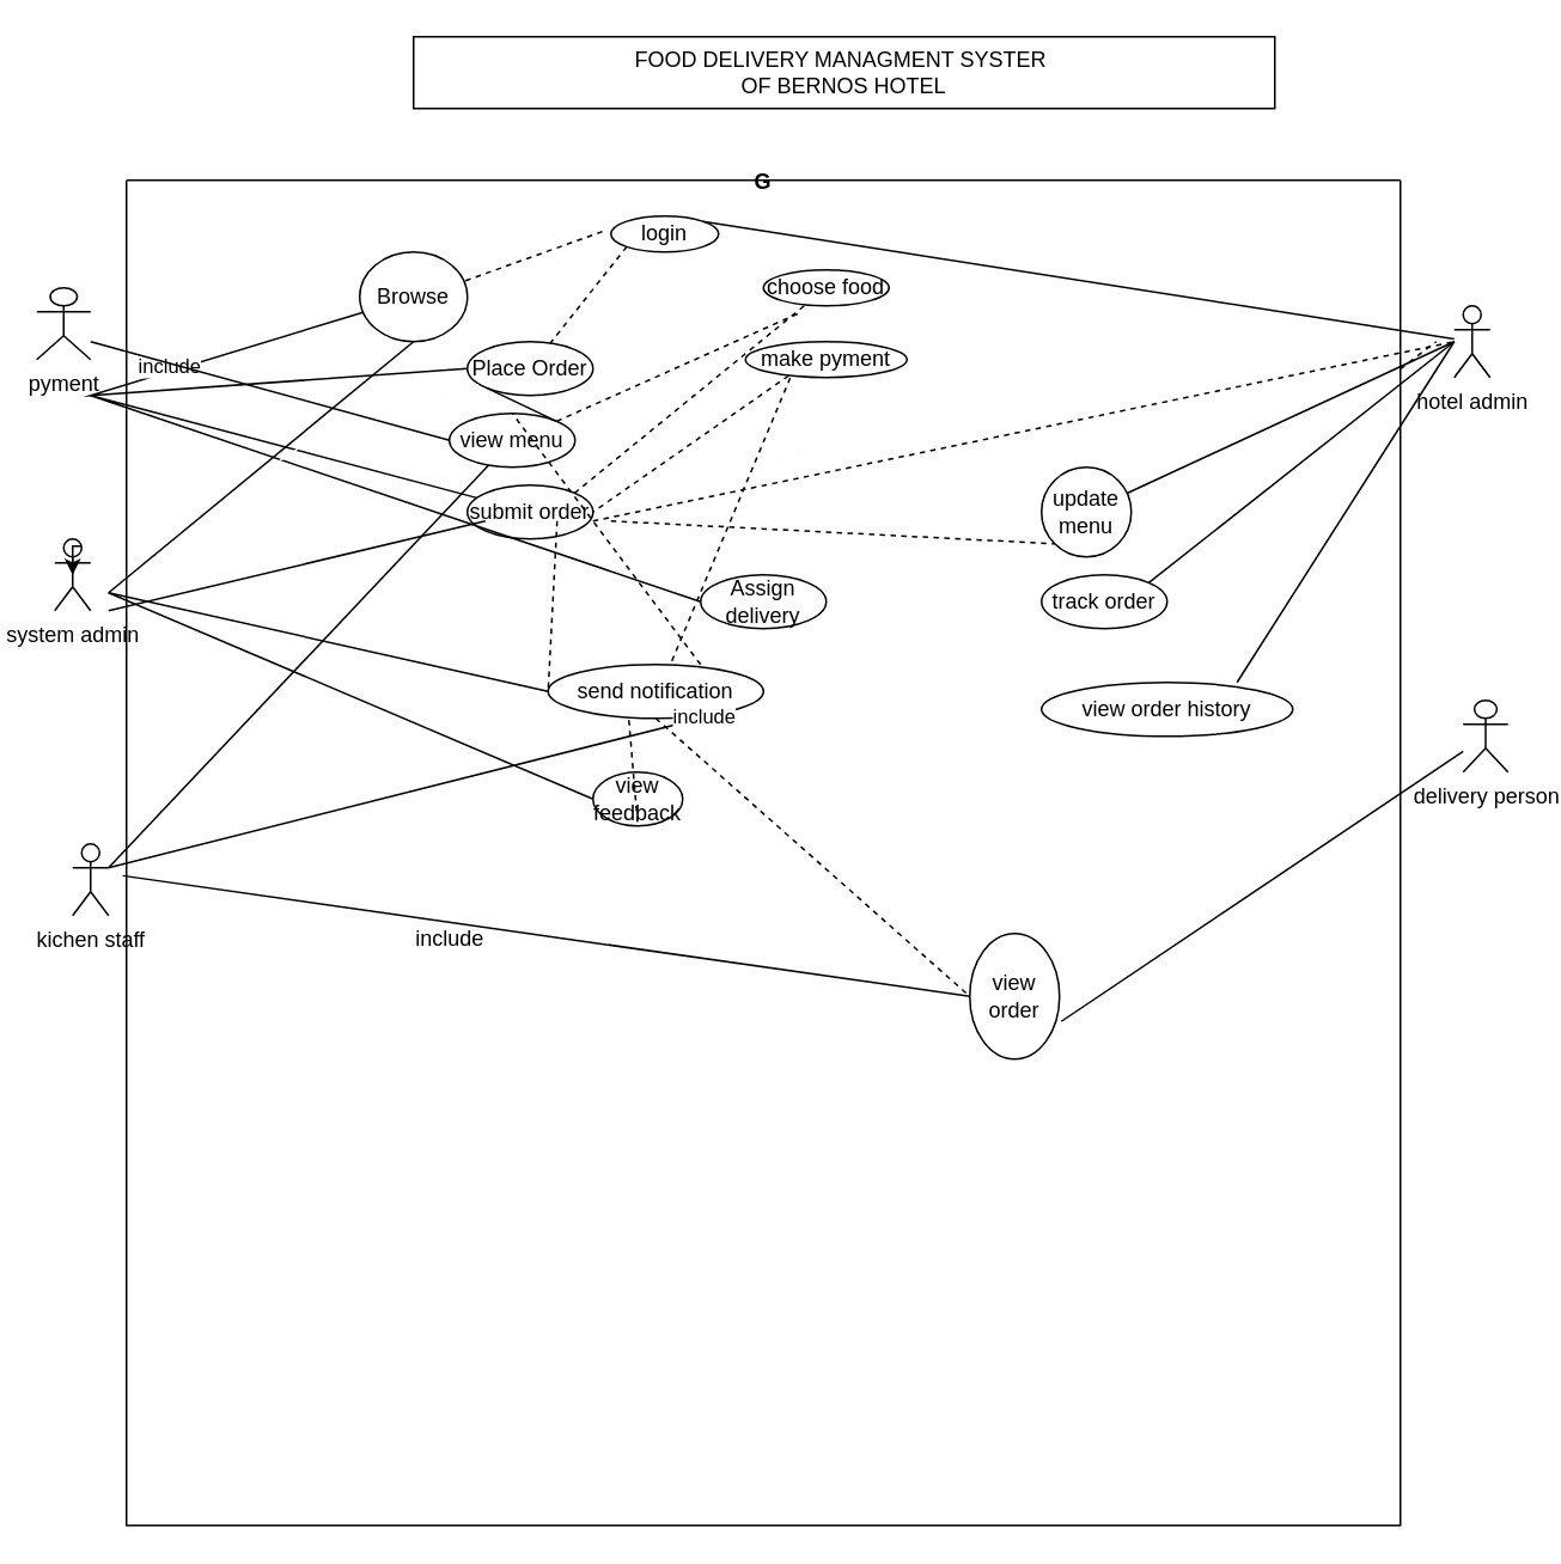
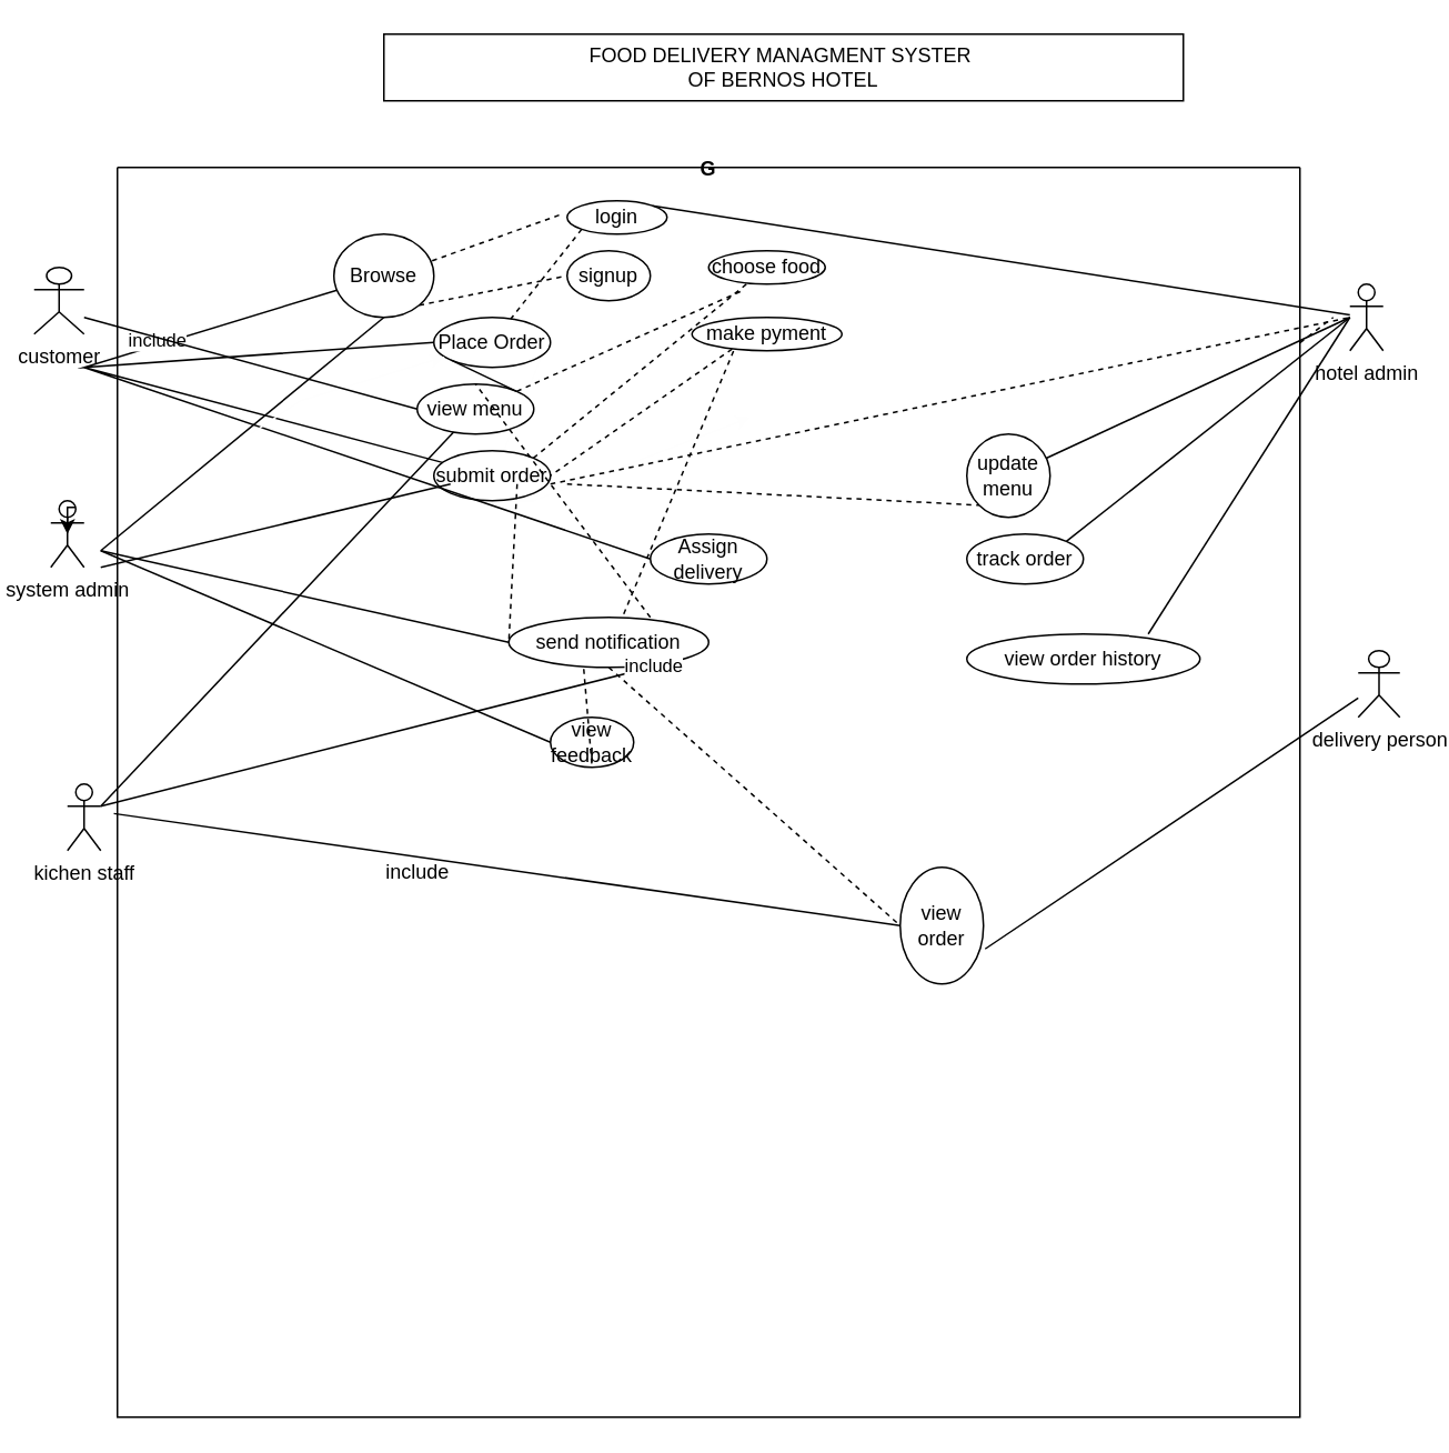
  <mxCell id="0" />
  <mxCell id="1" parent="0" />
  <mxCell id="2" value="" style="endArrow=classic;html=1;rounded=0;exitX=1;exitY=0.333;exitDx=0;exitDy=0;exitPerimeter=0;strokeColor=light-dark(#FEFEFE,#FFFFFF);" parent="1" source="7" edge="1"><mxGeometry width="50" height="50" relative="1" as="geometry"><mxPoint x="150" y="260" as="sourcePoint" /><mxPoint x="450" y="250" as="targetPoint" /><Array as="points"><mxPoint x="290" y="300" /><mxPoint x="320" y="300" /></Array></mxGeometry></mxCell>
  <mxCell id="3" value="FOOD DELIVERY MANAGMENT SYSTER&amp;nbsp;&lt;div&gt;OF BERNOS HOTEL&lt;/div&gt;" style="whiteSpace=wrap;html=1;align=center;" parent="1" vertex="1"><mxGeometry x="230" y="20" width="480" height="40" as="geometry" /></mxCell>
  <mxCell id="4" value="G" style="swimlane;startSize=0;" parent="1" vertex="1"><mxGeometry x="70" y="100" width="710" height="750" as="geometry" /></mxCell>
  <mxCell id="5" value="Browse" style="shape=ellipse;html=1;dashed=0;whiteSpace=wrap;perimeter=ellipsePerimeter;" parent="4" vertex="1"><mxGeometry x="130" y="40" width="60" height="50" as="geometry" /></mxCell>
  <mxCell id="6" value="submit order" style="shape=ellipse;html=1;dashed=0;whiteSpace=wrap;perimeter=ellipsePerimeter;" parent="4" vertex="1"><mxGeometry x="190" y="170" width="70" height="30" as="geometry" /></mxCell>
  <mxCell id="7" value="Place Order" style="shape=ellipse;html=1;dashed=0;whiteSpace=wrap;perimeter=ellipsePerimeter;" parent="4" vertex="1"><mxGeometry x="190" y="90" width="70" height="30" as="geometry" /></mxCell>
  <mxCell id="8" value="" style="endArrow=none;html=1;rounded=0;exitX=0;exitY=0.5;exitDx=0;exitDy=0;" parent="4" source="7" target="5" edge="1"><mxGeometry width="50" height="50" relative="1" as="geometry"><mxPoint x="170" y="160" as="sourcePoint" /><mxPoint x="360" y="130" as="targetPoint" /><Array as="points"><mxPoint x="-20" y="120" /></Array></mxGeometry></mxCell>
  <mxCell id="9" value="include" style="edgeLabel;html=1;align=center;verticalAlign=middle;resizable=0;points=[];" parent="8" vertex="1" connectable="0"><mxGeometry x="0.393" y="3" relative="1" as="geometry"><mxPoint as="offset" /></mxGeometry></mxCell>
  <mxCell id="10" value="" style="endArrow=none;html=1;rounded=0;exitX=0;exitY=0.5;exitDx=0;exitDy=0;" parent="4" source="22" target="6" edge="1"><mxGeometry width="50" height="50" relative="1" as="geometry"><mxPoint x="180" y="210" as="sourcePoint" /><mxPoint x="370" y="130" as="targetPoint" /><Array as="points"><mxPoint x="-20" y="120" /></Array></mxGeometry></mxCell>
  <mxCell id="11" value="login" style="shape=ellipse;html=1;dashed=0;whiteSpace=wrap;perimeter=ellipsePerimeter;" parent="4" vertex="1"><mxGeometry x="270" y="20" width="60" height="20" as="geometry" /></mxCell>
  <mxCell id="12" value="" style="endArrow=none;dashed=1;html=1;rounded=0;exitX=0.983;exitY=0.32;exitDx=0;exitDy=0;exitPerimeter=0;entryX=-0.033;entryY=0.38;entryDx=0;entryDy=0;entryPerimeter=0;" parent="4" source="5" target="11" edge="1"><mxGeometry width="50" height="50" relative="1" as="geometry"><mxPoint x="460" y="190" as="sourcePoint" /><mxPoint x="510" y="140" as="targetPoint" /></mxGeometry></mxCell>
+ <mxCell id="13" value="" style="endArrow=none;dashed=1;html=1;rounded=0;exitX=1;exitY=1;exitDx=0;exitDy=0;entryX=0;entryY=0.5;entryDx=0;entryDy=0;" parent="4" source="5" target="14" edge="1"><mxGeometry width="50" height="50" relative="1" as="geometry"><mxPoint x="470" y="300" as="sourcePoint" /><mxPoint x="520" y="250" as="targetPoint" /></mxGeometry></mxCell>
+ <mxCell id="14" value="signup" style="ellipse;whiteSpace=wrap;html=1;" parent="4" vertex="1"><mxGeometry x="270" y="50" width="50" height="30" as="geometry" /></mxCell>
  <mxCell id="15" value="view feedback" style="ellipse;whiteSpace=wrap;html=1;" parent="4" vertex="1"><mxGeometry x="260" y="330" width="50" height="30" as="geometry" /></mxCell>
  <mxCell id="16" value="send notification" style="ellipse;whiteSpace=wrap;html=1;" parent="4" vertex="1"><mxGeometry x="235" y="270" width="120" height="30" as="geometry" /></mxCell>
  <mxCell id="17" value="view menu" style="ellipse;whiteSpace=wrap;html=1;" parent="4" vertex="1"><mxGeometry x="180" y="130" width="70" height="30" as="geometry" /></mxCell>
  <mxCell id="18" value="" style="endArrow=none;dashed=1;html=1;rounded=0;exitX=0;exitY=1;exitDx=0;exitDy=0;" parent="4" source="11" target="7" edge="1"><mxGeometry width="50" height="50" relative="1" as="geometry"><mxPoint x="480" y="220" as="sourcePoint" /><mxPoint x="530" y="170" as="targetPoint" /></mxGeometry></mxCell>
  <mxCell id="19" value="make pyment" style="ellipse;whiteSpace=wrap;html=1;" parent="4" vertex="1"><mxGeometry x="345" y="90" width="90" height="20" as="geometry" /></mxCell>
  <mxCell id="20" value="" style="endArrow=none;dashed=0;html=1;rounded=0;exitX=0;exitY=1;exitDx=0;exitDy=0;entryX=1;entryY=0;entryDx=0;entryDy=0;" parent="4" source="7" target="17" edge="1"><mxGeometry width="50" height="50" relative="1" as="geometry"><mxPoint x="360" y="280" as="sourcePoint" /><mxPoint x="410" y="230" as="targetPoint" /></mxGeometry></mxCell>
  <mxCell id="21" value="" style="endArrow=none;dashed=1;html=1;rounded=0;entryX=0.5;entryY=0;entryDx=0;entryDy=0;exitX=0.708;exitY=0;exitDx=0;exitDy=0;exitPerimeter=0;" parent="4" source="16" target="17" edge="1"><mxGeometry width="50" height="50" relative="1" as="geometry"><mxPoint x="370" y="260" as="sourcePoint" /><mxPoint x="420" y="210" as="targetPoint" /></mxGeometry></mxCell>
  <mxCell id="22" value="Assign delivery" style="shape=ellipse;html=1;dashed=0;whiteSpace=wrap;perimeter=ellipsePerimeter;" parent="4" vertex="1"><mxGeometry x="320" y="220" width="70" height="30" as="geometry" /></mxCell>
  <mxCell id="23" value="" style="endArrow=none;dashed=1;html=1;rounded=0;exitX=0.267;exitY=0.95;exitDx=0;exitDy=0;exitPerimeter=0;entryX=1;entryY=0.5;entryDx=0;entryDy=0;" parent="4" source="19" target="6" edge="1"><mxGeometry width="50" height="50" relative="1" as="geometry"><mxPoint x="370" y="260" as="sourcePoint" /><mxPoint x="420" y="210" as="targetPoint" /></mxGeometry></mxCell>
  <mxCell id="24" value="" style="endArrow=none;dashed=1;html=1;rounded=0;exitX=0.375;exitY=1.033;exitDx=0;exitDy=0;exitPerimeter=0;entryX=0.5;entryY=1;entryDx=0;entryDy=0;" parent="4" source="16" target="15" edge="1"><mxGeometry width="50" height="50" relative="1" as="geometry"><mxPoint x="370" y="260" as="sourcePoint" /><mxPoint x="420" y="210" as="targetPoint" /></mxGeometry></mxCell>
  <mxCell id="25" value="view order" style="ellipse;whiteSpace=wrap;html=1;aspect=fixed;" parent="4" vertex="1"><mxGeometry x="470" y="420" width="50" height="70" as="geometry" /></mxCell>
  <mxCell id="26" value="" style="endArrow=none;dashed=1;html=1;rounded=0;entryX=0;entryY=0.5;entryDx=0;entryDy=0;exitX=0.5;exitY=1;exitDx=0;exitDy=0;" parent="4" source="16" target="25" edge="1"><mxGeometry width="50" height="50" relative="1" as="geometry"><mxPoint x="370" y="360" as="sourcePoint" /><mxPoint x="420" y="310" as="targetPoint" /></mxGeometry></mxCell>
  <mxCell id="27" value="" style="endArrow=none;html=1;rounded=0;exitX=-0.003;exitY=0.517;exitDx=0;exitDy=0;exitPerimeter=0;entryX=0;entryY=0.5;entryDx=0;entryDy=0;" parent="4" source="4" target="25" edge="1"><mxGeometry width="50" height="50" relative="1" as="geometry"><mxPoint x="410" y="550" as="sourcePoint" /><mxPoint x="460" y="500" as="targetPoint" /></mxGeometry></mxCell>
  <mxCell id="28" value="update menu" style="ellipse;whiteSpace=wrap;html=1;aspect=fixed;" parent="4" vertex="1"><mxGeometry x="510" y="160" width="50" height="50" as="geometry" /></mxCell>
  <mxCell id="29" value="" style="endArrow=none;html=1;rounded=0;" parent="4" target="28" edge="1"><mxGeometry width="50" height="50" relative="1" as="geometry"><mxPoint x="740" y="90" as="sourcePoint" /><mxPoint x="740" y="90" as="targetPoint" /></mxGeometry></mxCell>
  <mxCell id="30" value="track order" style="ellipse;whiteSpace=wrap;html=1;" parent="4" vertex="1"><mxGeometry x="510" y="220" width="70" height="30" as="geometry" /></mxCell>
  <mxCell id="31" value="view order history" style="ellipse;whiteSpace=wrap;html=1;" parent="4" vertex="1"><mxGeometry x="510" y="280" width="140" height="30" as="geometry" /></mxCell>
- <mxCell id="32" value="pyment" style="shape=umlActor;verticalLabelPosition=bottom;verticalAlign=top;html=1;outlineConnect=0;" parent="1" vertex="1"><mxGeometry x="20" y="160" width="30" height="40" as="geometry" /></mxCell>
+ <mxCell id="32" value="customer" style="shape=umlActor;verticalLabelPosition=bottom;verticalAlign=top;html=1;outlineConnect=0;" parent="1" vertex="1"><mxGeometry x="20" y="160" width="30" height="40" as="geometry" /></mxCell>
  <mxCell id="33" value="hotel admin" style="shape=umlActor;verticalLabelPosition=bottom;verticalAlign=top;html=1;outlineConnect=0;" parent="1" vertex="1"><mxGeometry x="810" y="170" width="20" height="40" as="geometry" /></mxCell>
  <mxCell id="34" value="delivery person" style="shape=umlActor;verticalLabelPosition=bottom;verticalAlign=top;html=1;outlineConnect=0;" parent="1" vertex="1"><mxGeometry x="815" y="390" width="25" height="40" as="geometry" /></mxCell>
  <mxCell id="35" value="" style="endArrow=classic;html=1;rounded=0;exitX=1;exitY=0.333;exitDx=0;exitDy=0;exitPerimeter=0;strokeColor=light-dark(#FEFEFE,#FFFFFF);" parent="1" target="7" edge="1"><mxGeometry width="50" height="50" relative="1" as="geometry"><mxPoint x="150" y="260" as="sourcePoint" /><mxPoint x="450" y="250" as="targetPoint" /><Array as="points"><mxPoint x="180" y="240" /></Array></mxGeometry></mxCell>
  <mxCell id="36" value="system admin" style="shape=umlActor;verticalLabelPosition=bottom;verticalAlign=top;html=1;outlineConnect=0;" parent="1" vertex="1"><mxGeometry x="30" y="300" width="20" height="40" as="geometry" /></mxCell>
  <mxCell id="37" style="edgeStyle=orthogonalEdgeStyle;rounded=0;orthogonalLoop=1;jettySize=auto;html=1;exitX=0.75;exitY=0.1;exitDx=0;exitDy=0;exitPerimeter=0;entryX=0.5;entryY=0.5;entryDx=0;entryDy=0;entryPerimeter=0;" parent="1" source="36" target="36" edge="1"><mxGeometry relative="1" as="geometry" /></mxCell>
  <mxCell id="38" value="kichen staff" style="shape=umlActor;verticalLabelPosition=bottom;verticalAlign=top;html=1;outlineConnect=0;" parent="1" vertex="1"><mxGeometry x="40" y="470" width="20" height="40" as="geometry" /></mxCell>
  <mxCell id="39" value="" style="endArrow=none;html=1;rounded=0;entryX=0;entryY=0.5;entryDx=0;entryDy=0;" parent="1" target="15" edge="1"><mxGeometry width="50" height="50" relative="1" as="geometry"><mxPoint x="60" y="330" as="sourcePoint" /><mxPoint x="590" y="330" as="targetPoint" /></mxGeometry></mxCell>
  <mxCell id="40" value="" style="endArrow=none;html=1;rounded=0;entryX=0;entryY=0.5;entryDx=0;entryDy=0;" parent="1" target="16" edge="1"><mxGeometry width="50" height="50" relative="1" as="geometry"><mxPoint x="60" y="330" as="sourcePoint" /><mxPoint x="600" y="330" as="targetPoint" /></mxGeometry></mxCell>
  <mxCell id="41" value="" style="endArrow=none;html=1;rounded=0;exitX=1;exitY=0.333;exitDx=0;exitDy=0;exitPerimeter=0;entryX=1;entryY=1;entryDx=0;entryDy=0;" parent="1" source="38" target="16" edge="1"><mxGeometry width="50" height="50" relative="1" as="geometry"><mxPoint x="550" y="380" as="sourcePoint" /><mxPoint x="600" y="330" as="targetPoint" /></mxGeometry></mxCell>
  <mxCell id="42" value="include" style="edgeLabel;html=1;align=center;verticalAlign=middle;resizable=0;points=[];" parent="41" vertex="1" connectable="0"><mxGeometry x="0.901" y="1" relative="1" as="geometry"><mxPoint x="1" as="offset" /></mxGeometry></mxCell>
  <mxCell id="43" value="" style="endArrow=none;html=1;rounded=0;exitX=1;exitY=0.333;exitDx=0;exitDy=0;exitPerimeter=0;" parent="1" source="38" target="17" edge="1"><mxGeometry width="50" height="50" relative="1" as="geometry"><mxPoint x="550" y="380" as="sourcePoint" /><mxPoint x="600" y="330" as="targetPoint" /></mxGeometry></mxCell>
  <mxCell id="44" value="" style="endArrow=none;html=1;rounded=0;entryX=0;entryY=0.5;entryDx=0;entryDy=0;" parent="1" target="17" edge="1"><mxGeometry width="50" height="50" relative="1" as="geometry"><mxPoint x="50" y="190" as="sourcePoint" /><mxPoint x="600" y="340" as="targetPoint" /></mxGeometry></mxCell>
  <mxCell id="45" value="" style="endArrow=none;html=1;rounded=0;entryX=0.5;entryY=1;entryDx=0;entryDy=0;" parent="1" target="5" edge="1"><mxGeometry width="50" height="50" relative="1" as="geometry"><mxPoint x="60" y="330" as="sourcePoint" /><mxPoint x="610" y="250" as="targetPoint" /></mxGeometry></mxCell>
  <mxCell id="46" value="" style="endArrow=none;html=1;rounded=0;" parent="1" edge="1"><mxGeometry width="50" height="50" relative="1" as="geometry"><mxPoint x="60" y="340" as="sourcePoint" /><mxPoint x="270" y="290" as="targetPoint" /></mxGeometry></mxCell>
  <mxCell id="47" value="" style="endArrow=none;dashed=1;html=1;rounded=0;entryX=0;entryY=0.5;entryDx=0;entryDy=0;" parent="1" target="16" edge="1"><mxGeometry width="50" height="50" relative="1" as="geometry"><mxPoint x="310" y="290" as="sourcePoint" /><mxPoint x="530" y="300" as="targetPoint" /></mxGeometry></mxCell>
  <mxCell id="48" value="" style="endArrow=none;html=1;rounded=0;exitX=1.02;exitY=0.7;exitDx=0;exitDy=0;exitPerimeter=0;" parent="1" source="25" target="34" edge="1"><mxGeometry width="50" height="50" relative="1" as="geometry"><mxPoint x="480" y="650" as="sourcePoint" /><mxPoint x="530" y="600" as="targetPoint" /></mxGeometry></mxCell>
  <mxCell id="49" value="include" style="text;html=1;align=center;verticalAlign=middle;resizable=0;points=[];autosize=1;strokeColor=none;fillColor=none;" parent="1" vertex="1"><mxGeometry x="220" y="508" width="60" height="30" as="geometry" /></mxCell>
  <mxCell id="50" value="" style="endArrow=none;html=1;rounded=0;exitX=1;exitY=0;exitDx=0;exitDy=0;" parent="1" source="11" target="33" edge="1"><mxGeometry width="50" height="50" relative="1" as="geometry"><mxPoint x="480" y="250" as="sourcePoint" /><mxPoint x="530" y="200" as="targetPoint" /></mxGeometry></mxCell>
  <mxCell id="51" value="choose food" style="ellipse;whiteSpace=wrap;html=1;" parent="1" vertex="1"><mxGeometry x="425" y="150" width="70" height="20" as="geometry" /></mxCell>
  <mxCell id="52" value="" style="endArrow=none;dashed=1;html=1;rounded=0;exitX=1;exitY=0;exitDx=0;exitDy=0;entryX=0.286;entryY=1.2;entryDx=0;entryDy=0;entryPerimeter=0;" parent="1" source="17" target="51" edge="1"><mxGeometry width="50" height="50" relative="1" as="geometry"><mxPoint x="430" y="380" as="sourcePoint" /><mxPoint x="480" y="330" as="targetPoint" /></mxGeometry></mxCell>
  <mxCell id="53" value="" style="endArrow=none;dashed=1;html=1;rounded=0;exitX=1;exitY=0;exitDx=0;exitDy=0;" parent="1" source="6" target="51" edge="1"><mxGeometry width="50" height="50" relative="1" as="geometry"><mxPoint x="320" y="274" as="sourcePoint" /><mxPoint x="490" y="140" as="targetPoint" /></mxGeometry></mxCell>
  <mxCell id="54" value="" style="endArrow=none;dashed=1;html=1;rounded=0;" parent="1" edge="1"><mxGeometry width="50" height="50" relative="1" as="geometry"><mxPoint x="330" y="290" as="sourcePoint" /><mxPoint x="810" y="190" as="targetPoint" /></mxGeometry></mxCell>
  <mxCell id="55" value="" style="endArrow=none;html=1;rounded=0;exitX=1;exitY=0;exitDx=0;exitDy=0;" parent="1" source="30" edge="1"><mxGeometry width="50" height="50" relative="1" as="geometry"><mxPoint x="480" y="350" as="sourcePoint" /><mxPoint x="810" y="190" as="targetPoint" /></mxGeometry></mxCell>
  <mxCell id="56" value="" style="endArrow=none;html=1;rounded=0;exitX=0.778;exitY=0;exitDx=0;exitDy=0;exitPerimeter=0;" parent="1" source="31" edge="1"><mxGeometry width="50" height="50" relative="1" as="geometry"><mxPoint x="480" y="350" as="sourcePoint" /><mxPoint x="810" y="190" as="targetPoint" /></mxGeometry></mxCell>
  <mxCell id="57" value="" style="endArrow=none;dashed=1;html=1;rounded=0;exitX=0.575;exitY=-0.067;exitDx=0;exitDy=0;exitPerimeter=0;" parent="1" source="16" edge="1"><mxGeometry width="50" height="50" relative="1" as="geometry"><mxPoint x="480" y="350" as="sourcePoint" /><mxPoint x="440" y="210" as="targetPoint" /></mxGeometry></mxCell>
  <mxCell id="58" value="" style="endArrow=none;dashed=1;html=1;rounded=0;" edge="1" parent="1" source="4"><mxGeometry width="50" height="50" relative="1" as="geometry"><mxPoint x="540" y="360" as="sourcePoint" /><mxPoint x="800" y="190" as="targetPoint" /></mxGeometry></mxCell>
  <mxCell id="59" value="" style="endArrow=none;dashed=1;html=1;rounded=0;entryX=0;entryY=1;entryDx=0;entryDy=0;" edge="1" parent="1" target="28"><mxGeometry width="50" height="50" relative="1" as="geometry"><mxPoint x="340" y="290" as="sourcePoint" /><mxPoint x="590" y="310" as="targetPoint" /></mxGeometry></mxCell>
